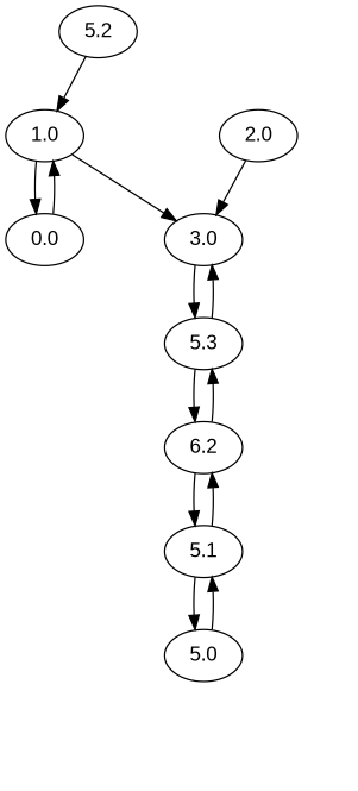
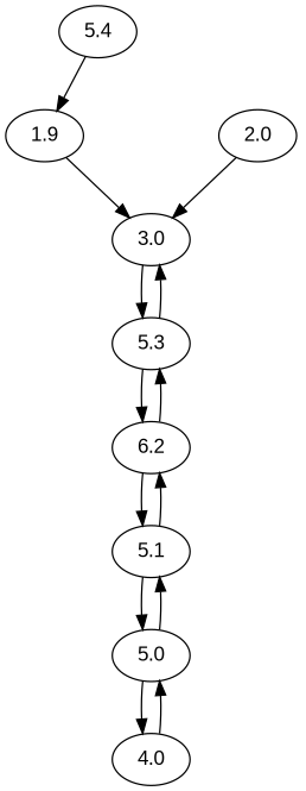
  digraph {
    fontname="Liberation Sans"
    node [fontname="Liberation Sans"]
    edge [fontname="Liberation Sans"]
-   5.4 [label=5.2]
-   1.0
+   5.4
+   1.0 [label=1.9]
    null0 [style=invis]
-   0.0
    3.0
    5.3
    2.0
    n8 [label=6.2]
    null1 [style=invis]
    5.1
    null2 [style=invis]
    5.0
    null3 [style=invis]
+   4.0
    null4 [style=invis]
    5.4 -> 1.0
    5.4 -> null0 [style=invis]
-   1.0 -> 0.0
    1.0 -> 3.0
-   0.0 -> 1.0
    3.0 -> 5.3
    5.3 -> 3.0
    5.3 -> n8
    5.3 -> null1 [style=invis]
    2.0 -> 3.0
    n8 -> 5.3
    n8 -> 5.1
    n8 -> null2 [style=invis]
    5.1 -> n8
    5.1 -> 5.0
    5.1 -> null3 [style=invis]
    5.0 -> 5.1
+   5.0 -> 4.0
    5.0 -> null4 [style=invis]
+   4.0 -> 5.0
  }
